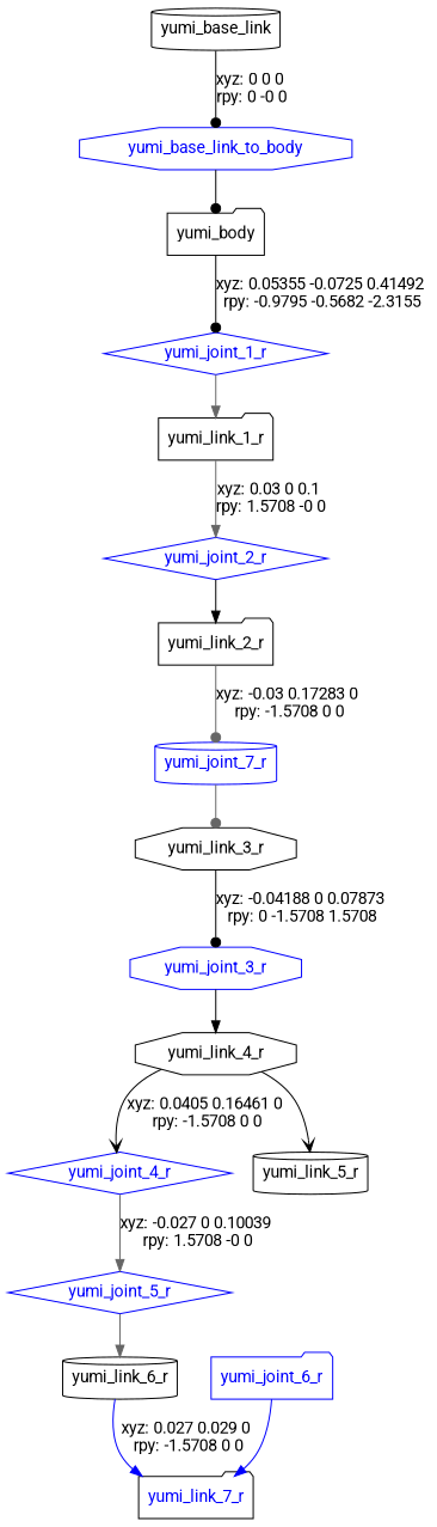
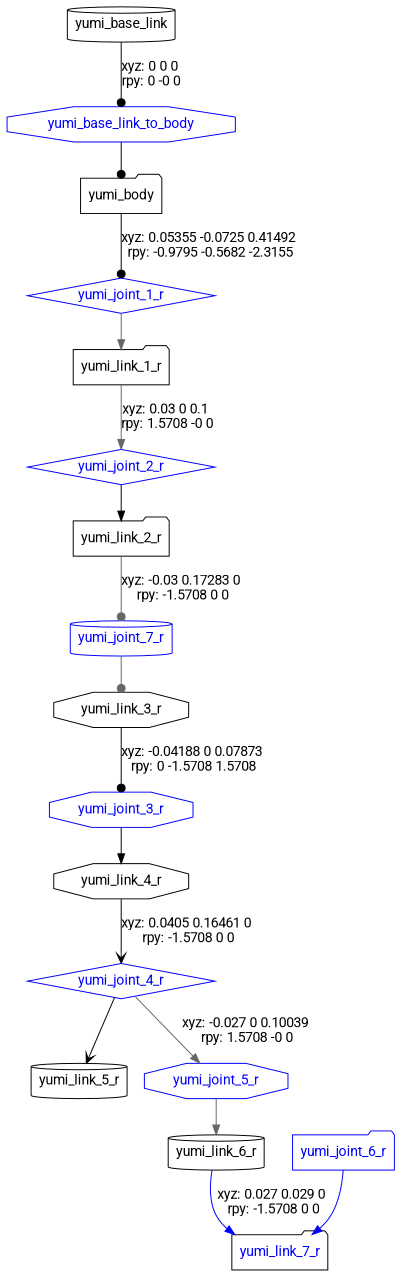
  digraph {
    fontname=Roboto
    node [fontname=Roboto shape=folder fontcolor=blue]
    edge [arrowhead=normal color=black fontname=Roboto]
    n1 [label=yumi_base_link shape=cylinder fontcolor=""]
    yumi_base_link_to_body [color=blue shape=octagon]
    n3 [label=yumi_body fontcolor=""]
    yumi_joint_1_r [color=blue shape=diamond]
    n5 [label=yumi_link_1_r fontcolor=""]
    yumi_joint_2_r [color=blue shape=diamond]
    n7 [label=yumi_link_2_r fontcolor=""]
    yumi_joint_7_r [color=blue shape=cylinder]
    n9 [label=yumi_link_3_r shape=octagon fontcolor=""]
    yumi_joint_3_r [color=blue shape=octagon]
    n11 [label=yumi_link_4_r shape=octagon fontcolor=""]
    yumi_joint_4_r [color=blue shape=diamond]
    n13 [label=yumi_link_5_r shape=cylinder fontcolor=""]
-   yumi_joint_5_r [color=blue shape=diamond]
+   yumi_joint_5_r [color=blue shape=octagon]
    n15 [label=yumi_link_6_r shape=cylinder fontcolor=""]
    n16 [label=yumi_link_7_r]
    yumi_joint_6_r [color=blue]
    n1 -> yumi_base_link_to_body [arrowhead=dot label="xyz: 0 0 0 \nrpy: 0 -0 0"]
    yumi_base_link_to_body -> n3 [arrowhead=dot]
    n3 -> yumi_joint_1_r [arrowhead=dot label="xyz: 0.05355 -0.0725 0.41492 \nrpy: -0.9795 -0.5682 -2.3155"]
    yumi_joint_1_r -> n5 [color=gray40]
    n5 -> yumi_joint_2_r [color=gray40 label="xyz: 0.03 0 0.1 \nrpy: 1.5708 -0 0"]
    yumi_joint_2_r -> n7
    n7 -> yumi_joint_7_r [arrowhead=dot color=gray40 label="xyz: -0.03 0.17283 0 \nrpy: -1.5708 0 0"]
    yumi_joint_7_r -> n9 [arrowhead=dot color=gray40]
    n9 -> yumi_joint_3_r [arrowhead=dot label="xyz: -0.04188 0 0.07873 \nrpy: 0 -1.5708 1.5708"]
    yumi_joint_3_r -> n11
    n11 -> yumi_joint_4_r [arrowhead=vee label="xyz: 0.0405 0.16461 0 \nrpy: -1.5708 0 0"]
-   n11 -> n13 [arrowhead=vee]
+   yumi_joint_4_r -> n13 [arrowhead=vee]
    yumi_joint_4_r -> yumi_joint_5_r [color=gray40 label="xyz: -0.027 0 0.10039 \nrpy: 1.5708 -0 0"]
    yumi_joint_5_r -> n15 [color=gray40]
    n15 -> n16 [color=blue label="xyz: 0.027 0.029 0 \nrpy: -1.5708 0 0"]
    yumi_joint_6_r -> n16 [color=blue]
  }
